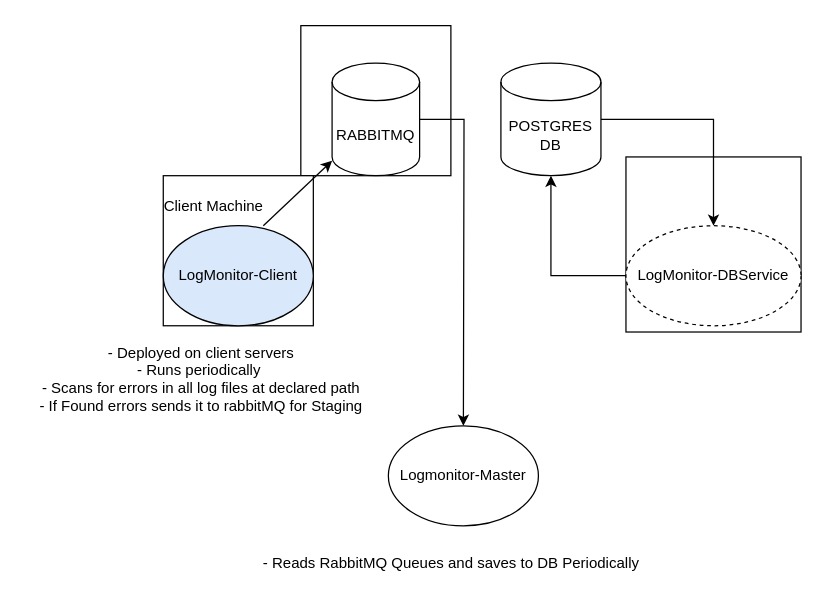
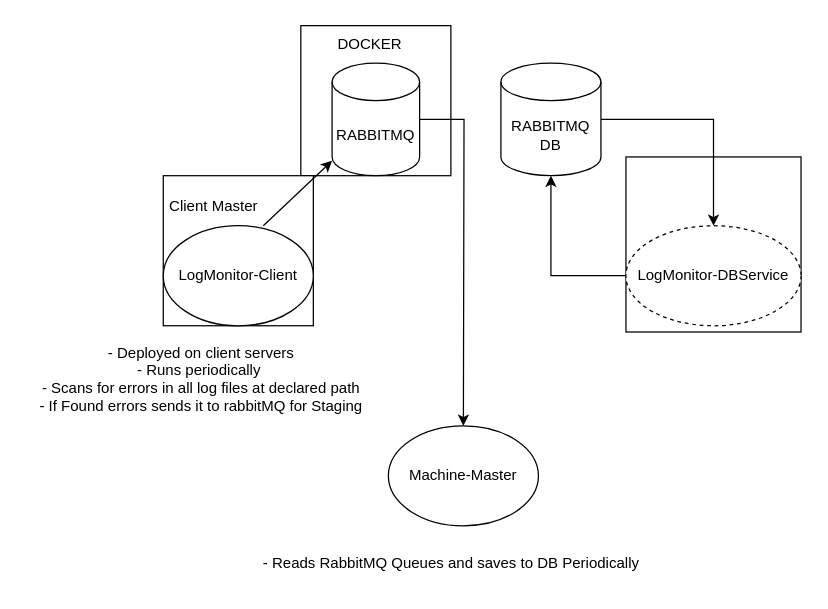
  <mxCell id="0" />
  <mxCell id="1" parent="0" />
  <mxCell id="2" value="" style="whiteSpace=wrap;html=1;aspect=fixed;" vertex="1" parent="1"><mxGeometry x="240" y="20" width="120" height="120" as="geometry" /></mxCell>
  <mxCell id="3" value="" style="whiteSpace=wrap;html=1;aspect=fixed;" vertex="1" parent="1"><mxGeometry x="500" y="125" width="140" height="140" as="geometry" /></mxCell>
  <mxCell id="4" value="" style="whiteSpace=wrap;html=1;aspect=fixed;" vertex="1" parent="1"><mxGeometry x="130" y="140" width="120" height="120" as="geometry" /></mxCell>
- <mxCell id="5" value="LogMonitor-Client" style="ellipse;whiteSpace=wrap;html=1;fillColor=#dae8fc;" vertex="1" parent="1"><mxGeometry x="130" y="180" width="120" height="80" as="geometry" /></mxCell>
+ <mxCell id="5" value="LogMonitor-Client" style="ellipse;whiteSpace=wrap;html=1;" vertex="1" parent="1"><mxGeometry x="130" y="180" width="120" height="80" as="geometry" /></mxCell>
  <mxCell id="6" style="edgeStyle=orthogonalEdgeStyle;rounded=0;orthogonalLoop=1;jettySize=auto;html=1;" edge="1" parent="1" source="7" target="14"><mxGeometry relative="1" as="geometry" /></mxCell>
  <mxCell id="7" value="LogMonitor-DBService" style="ellipse;whiteSpace=wrap;html=1;dashed=1;" vertex="1" parent="1"><mxGeometry x="500" y="180" width="140" height="80" as="geometry" /></mxCell>
- <mxCell id="8" value="Logmonitor-Master" style="ellipse;whiteSpace=wrap;html=1;" vertex="1" parent="1"><mxGeometry x="310" y="340" width="120" height="80" as="geometry" /></mxCell>
+ <mxCell id="8" value="Machine-Master" style="ellipse;whiteSpace=wrap;html=1;" vertex="1" parent="1"><mxGeometry x="310" y="340" width="120" height="80" as="geometry" /></mxCell>
  <mxCell id="9" value="- Deployed on client servers&lt;br&gt;- Runs periodically&amp;nbsp;&lt;br&gt;- Scans for errors in all log files at declared path&lt;br&gt;- If Found errors sends it to rabbitMQ for Staging&lt;br&gt;&lt;br&gt;" style="text;html=1;align=center;verticalAlign=middle;resizable=0;points=[];autosize=1;strokeColor=none;fillColor=none;" vertex="1" parent="1"><mxGeometry x="20" y="265" width="280" height="90" as="geometry" /></mxCell>
  <mxCell id="10" style="edgeStyle=orthogonalEdgeStyle;rounded=0;orthogonalLoop=1;jettySize=auto;html=1;" edge="1" parent="1" source="11"><mxGeometry relative="1" as="geometry"><mxPoint x="370" y="340" as="targetPoint" /></mxGeometry></mxCell>
  <mxCell id="11" value="RABBITMQ" style="shape=cylinder3;whiteSpace=wrap;html=1;boundedLbl=1;backgroundOutline=1;size=15;" vertex="1" parent="1"><mxGeometry x="265" y="50" width="70" height="90" as="geometry" /></mxCell>
  <mxCell id="12" value="" style="endArrow=classic;html=1;rounded=0;" edge="1" parent="1" target="11"><mxGeometry width="50" height="50" relative="1" as="geometry"><mxPoint x="210" y="180" as="sourcePoint" /><mxPoint x="260" y="120" as="targetPoint" /></mxGeometry></mxCell>
  <mxCell id="13" style="edgeStyle=orthogonalEdgeStyle;rounded=0;orthogonalLoop=1;jettySize=auto;html=1;" edge="1" parent="1" source="14" target="7"><mxGeometry relative="1" as="geometry" /></mxCell>
- <mxCell id="14" value="POSTGRES DB&lt;br&gt;" style="shape=cylinder3;whiteSpace=wrap;html=1;boundedLbl=1;backgroundOutline=1;size=15;" vertex="1" parent="1"><mxGeometry x="400" y="50" width="80" height="90" as="geometry" /></mxCell>
- <mxCell id="15" value="Client Machine" style="text;html=1;align=center;verticalAlign=middle;resizable=0;points=[];autosize=1;strokeColor=none;fillColor=none;" vertex="1" parent="1"><mxGeometry x="120" y="150" width="100" height="30" as="geometry" /></mxCell>
+ <mxCell id="14" value="RABBITMQ DB&lt;br&gt;" style="shape=cylinder3;whiteSpace=wrap;html=1;boundedLbl=1;backgroundOutline=1;size=15;" vertex="1" parent="1"><mxGeometry x="400" y="50" width="80" height="90" as="geometry" /></mxCell>
+ <mxCell id="15" value="Client Master" style="text;html=1;align=center;verticalAlign=middle;resizable=0;points=[];autosize=1;strokeColor=none;fillColor=none;" vertex="1" parent="1"><mxGeometry x="120" y="150" width="100" height="30" as="geometry" /></mxCell>
+ <mxCell id="16" value="DOCKER" style="text;html=1;align=center;verticalAlign=middle;resizable=0;points=[];autosize=1;strokeColor=none;fillColor=none;spacing=2;" vertex="1" parent="1"><mxGeometry x="260" y="20" width="70" height="30" as="geometry" /></mxCell>
  <mxCell id="17" value="- Reads RabbitMQ Queues and saves to DB Periodically" style="text;html=1;align=center;verticalAlign=middle;resizable=0;points=[];autosize=1;strokeColor=none;fillColor=none;" vertex="1" parent="1"><mxGeometry x="200" y="435" width="320" height="30" as="geometry" /></mxCell>
